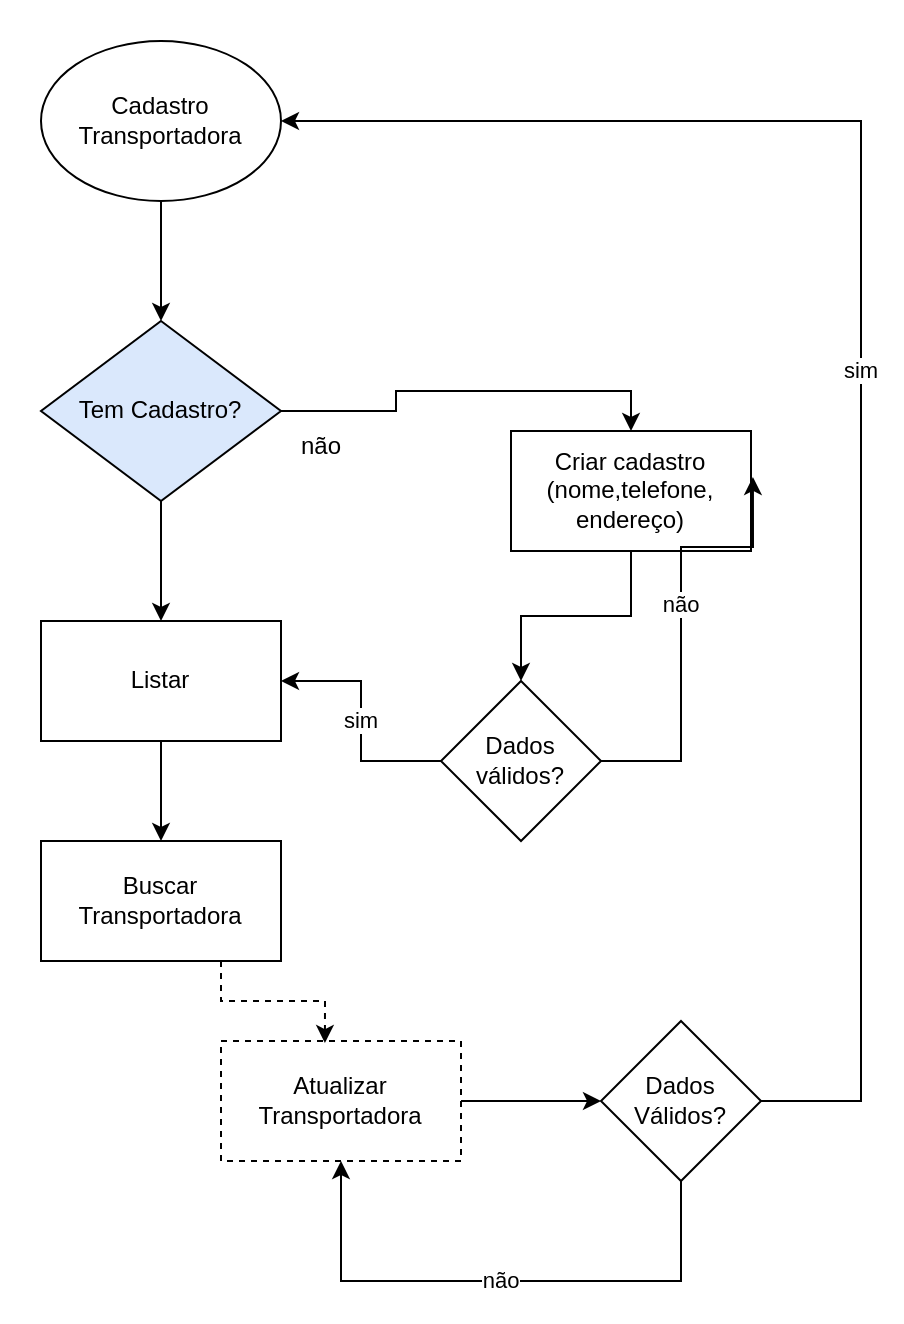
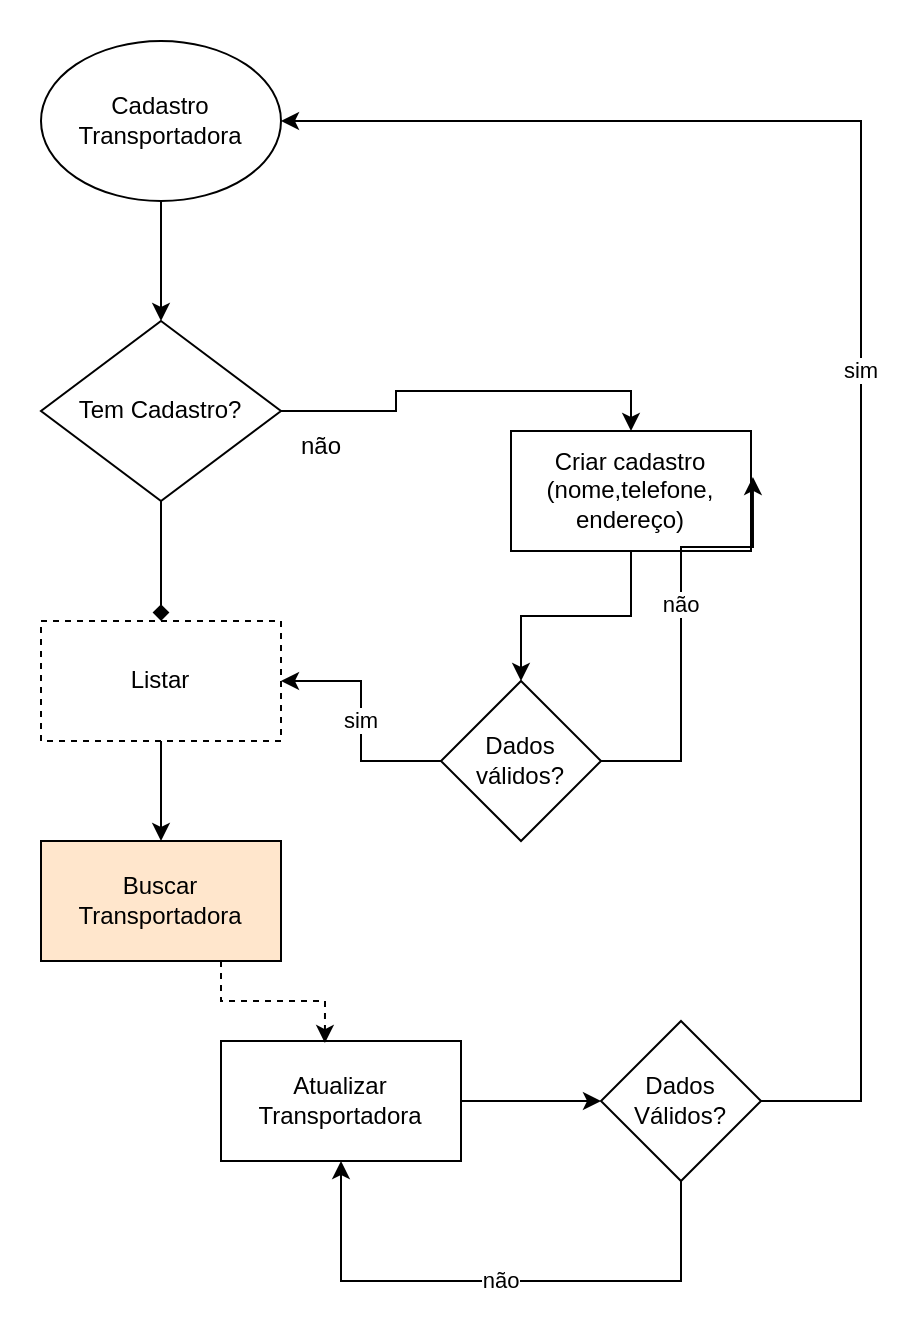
  <mxCell id="0" />
  <mxCell id="1" parent="0" />
  <mxCell id="2" style="edgeStyle=orthogonalEdgeStyle;rounded=0;orthogonalLoop=1;jettySize=auto;html=1;entryX=0.5;entryY=0;entryDx=0;entryDy=0;" edge="1" parent="1" source="3" target="6"><mxGeometry relative="1" as="geometry" /></mxCell>
  <mxCell id="3" value="Cadastro Transportadora" style="ellipse;whiteSpace=wrap;html=1;" vertex="1" parent="1"><mxGeometry x="20" y="20" width="120" height="80" as="geometry" /></mxCell>
  <mxCell id="4" style="edgeStyle=orthogonalEdgeStyle;rounded=0;orthogonalLoop=1;jettySize=auto;html=1;exitX=1;exitY=0.5;exitDx=0;exitDy=0;entryX=0.5;entryY=0;entryDx=0;entryDy=0;" edge="1" parent="1" source="6" target="10"><mxGeometry relative="1" as="geometry" /></mxCell>
- <mxCell id="5" style="edgeStyle=orthogonalEdgeStyle;rounded=0;orthogonalLoop=1;jettySize=auto;html=1;entryX=0.5;entryY=0;entryDx=0;entryDy=0;" edge="1" parent="1" source="6" target="8"><mxGeometry relative="1" as="geometry" /></mxCell>
- <mxCell id="6" value="Tem Cadastro?" style="rhombus;whiteSpace=wrap;html=1;fillColor=#dae8fc;" vertex="1" parent="1"><mxGeometry x="20" y="160" width="120" height="90" as="geometry" /></mxCell>
+ <mxCell id="5" style="edgeStyle=orthogonalEdgeStyle;rounded=0;orthogonalLoop=1;jettySize=auto;html=1;entryX=0.5;entryY=0;entryDx=0;entryDy=0;endArrow=diamond;" edge="1" parent="1" source="6" target="8"><mxGeometry relative="1" as="geometry" /></mxCell>
+ <mxCell id="6" value="Tem Cadastro?" style="rhombus;whiteSpace=wrap;html=1;" vertex="1" parent="1"><mxGeometry x="20" y="160" width="120" height="90" as="geometry" /></mxCell>
  <mxCell id="7" style="edgeStyle=orthogonalEdgeStyle;rounded=0;orthogonalLoop=1;jettySize=auto;html=1;entryX=0.5;entryY=0;entryDx=0;entryDy=0;" edge="1" parent="1" source="8" target="11"><mxGeometry relative="1" as="geometry" /></mxCell>
- <mxCell id="8" value="Listar" style="rounded=0;whiteSpace=wrap;html=1;" vertex="1" parent="1"><mxGeometry x="20" y="310" width="120" height="60" as="geometry" /></mxCell>
+ <mxCell id="8" value="Listar" style="rounded=0;whiteSpace=wrap;html=1;dashed=1;" vertex="1" parent="1"><mxGeometry x="20" y="310" width="120" height="60" as="geometry" /></mxCell>
  <mxCell id="9" style="edgeStyle=orthogonalEdgeStyle;rounded=0;orthogonalLoop=1;jettySize=auto;html=1;entryX=0.5;entryY=0;entryDx=0;entryDy=0;" edge="1" parent="1" source="10" target="14"><mxGeometry relative="1" as="geometry" /></mxCell>
  <mxCell id="10" value="Criar cadastro (nome,telefone,&lt;div&gt;endereço)&lt;/div&gt;" style="rounded=0;whiteSpace=wrap;html=1;" vertex="1" parent="1"><mxGeometry x="255" y="215" width="120" height="60" as="geometry" /></mxCell>
- <mxCell id="11" value="Buscar Transportadora" style="rounded=0;whiteSpace=wrap;html=1;" vertex="1" parent="1"><mxGeometry x="20" y="420" width="120" height="60" as="geometry" /></mxCell>
+ <mxCell id="11" value="Buscar Transportadora" style="rounded=0;whiteSpace=wrap;html=1;fillColor=#ffe6cc;" vertex="1" parent="1"><mxGeometry x="20" y="420" width="120" height="60" as="geometry" /></mxCell>
  <mxCell id="12" value="não" style="text;html=1;align=center;verticalAlign=middle;resizable=0;points=[];autosize=1;strokeColor=none;fillColor=none;" vertex="1" parent="1"><mxGeometry x="140" y="208" width="40" height="30" as="geometry" /></mxCell>
  <mxCell id="13" value="sim" style="edgeStyle=orthogonalEdgeStyle;rounded=0;orthogonalLoop=1;jettySize=auto;html=1;entryX=1;entryY=0.5;entryDx=0;entryDy=0;" edge="1" parent="1" source="14" target="8"><mxGeometry relative="1" as="geometry" /></mxCell>
  <mxCell id="14" value="Dados&lt;div&gt;válidos?&lt;/div&gt;" style="rhombus;whiteSpace=wrap;html=1;" vertex="1" parent="1"><mxGeometry x="220" y="340" width="80" height="80" as="geometry" /></mxCell>
  <mxCell id="15" value="não" style="edgeStyle=orthogonalEdgeStyle;rounded=0;orthogonalLoop=1;jettySize=auto;html=1;entryX=1.008;entryY=0.383;entryDx=0;entryDy=0;entryPerimeter=0;" edge="1" parent="1" source="14" target="10"><mxGeometry x="0.084" relative="1" as="geometry"><Array as="points"><mxPoint x="340" y="380" /><mxPoint x="340" y="273" /></Array><mxPoint as="offset" /></mxGeometry></mxCell>
  <mxCell id="16" style="edgeStyle=orthogonalEdgeStyle;rounded=0;orthogonalLoop=1;jettySize=auto;html=1;entryX=0;entryY=0.5;entryDx=0;entryDy=0;" edge="1" parent="1" source="17" target="21"><mxGeometry relative="1" as="geometry"><mxPoint x="300" y="550" as="targetPoint" /></mxGeometry></mxCell>
- <mxCell id="17" value="Atualizar Transportadora" style="rounded=0;whiteSpace=wrap;html=1;dashed=1;" vertex="1" parent="1"><mxGeometry x="110" y="520" width="120" height="60" as="geometry" /></mxCell>
+ <mxCell id="17" value="Atualizar Transportadora" style="rounded=0;whiteSpace=wrap;html=1;" vertex="1" parent="1"><mxGeometry x="110" y="520" width="120" height="60" as="geometry" /></mxCell>
  <mxCell id="18" style="edgeStyle=orthogonalEdgeStyle;rounded=0;orthogonalLoop=1;jettySize=auto;html=1;exitX=0.75;exitY=1;exitDx=0;exitDy=0;entryX=0.433;entryY=0.017;entryDx=0;entryDy=0;entryPerimeter=0;dashed=1;" edge="1" parent="1" source="11" target="17"><mxGeometry relative="1" as="geometry" /></mxCell>
  <mxCell id="19" value="sim" style="edgeStyle=orthogonalEdgeStyle;rounded=0;orthogonalLoop=1;jettySize=auto;html=1;entryX=1;entryY=0.5;entryDx=0;entryDy=0;" edge="1" parent="1" source="21" target="3"><mxGeometry relative="1" as="geometry"><Array as="points"><mxPoint x="430" y="550" /><mxPoint x="430" y="60" /></Array></mxGeometry></mxCell>
  <mxCell id="20" value="não" style="edgeStyle=orthogonalEdgeStyle;rounded=0;orthogonalLoop=1;jettySize=auto;html=1;entryX=0.5;entryY=1;entryDx=0;entryDy=0;" edge="1" parent="1" source="21" target="17"><mxGeometry relative="1" as="geometry"><Array as="points"><mxPoint x="340" y="640" /><mxPoint x="170" y="640" /></Array></mxGeometry></mxCell>
  <mxCell id="21" value="Dados Válidos?" style="rhombus;whiteSpace=wrap;html=1;" vertex="1" parent="1"><mxGeometry x="300" y="510" width="80" height="80" as="geometry" /></mxCell>
